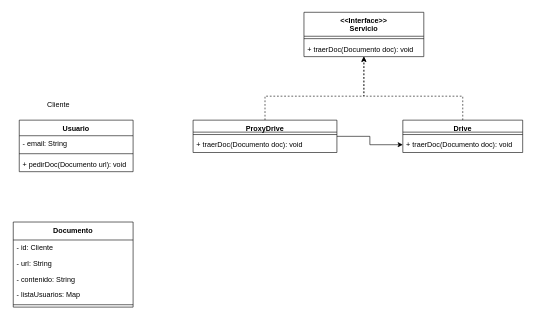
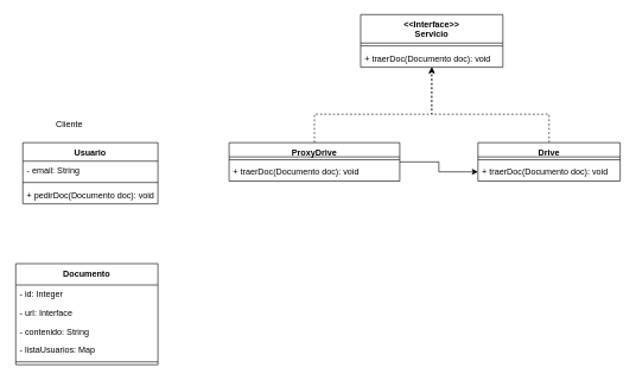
  <mxCell id="0" />
  <mxCell id="1" parent="0" />
  <mxCell id="2" value="&lt;&lt;Interface&gt;&gt;&#10;Servicio&#10;" style="swimlane;fontStyle=1;align=center;verticalAlign=top;childLayout=stackLayout;horizontal=1;startSize=40;horizontalStack=0;resizeParent=1;resizeParentMax=0;resizeLast=0;collapsible=1;marginBottom=0;" vertex="1" parent="1"><mxGeometry x="506" y="20" width="200" height="74" as="geometry" /></mxCell>
  <mxCell id="3" value="" style="line;strokeWidth=1;fillColor=none;align=left;verticalAlign=middle;spacingTop=-1;spacingLeft=3;spacingRight=3;rotatable=0;labelPosition=right;points=[];portConstraint=eastwest;" vertex="1" parent="2"><mxGeometry y="40" width="200" height="8" as="geometry" /></mxCell>
  <mxCell id="4" value="+ traerDoc(Documento doc): void" style="text;strokeColor=none;fillColor=none;align=left;verticalAlign=top;spacingLeft=4;spacingRight=4;overflow=hidden;rotatable=0;points=[[0,0.5],[1,0.5]];portConstraint=eastwest;" vertex="1" parent="2"><mxGeometry y="48" width="200" height="26" as="geometry" /></mxCell>
  <mxCell id="5" value="Documento" style="swimlane;fontStyle=1;align=center;verticalAlign=top;childLayout=stackLayout;horizontal=1;startSize=30;horizontalStack=0;resizeParent=1;resizeParentMax=0;resizeLast=0;collapsible=1;marginBottom=0;" vertex="1" parent="1"><mxGeometry x="20.9" y="370" width="200" height="142" as="geometry" /></mxCell>
- <mxCell id="6" value="- id: Cliente" style="text;strokeColor=none;fillColor=none;align=left;verticalAlign=top;spacingLeft=4;spacingRight=4;overflow=hidden;rotatable=0;points=[[0,0.5],[1,0.5]];portConstraint=eastwest;" vertex="1" parent="5"><mxGeometry y="30" width="200" height="26" as="geometry" /></mxCell>
- <mxCell id="7" value="- url: String" style="text;strokeColor=none;fillColor=none;align=left;verticalAlign=top;spacingLeft=4;spacingRight=4;overflow=hidden;rotatable=0;points=[[0,0.5],[1,0.5]];portConstraint=eastwest;" vertex="1" parent="5"><mxGeometry y="56" width="200" height="26" as="geometry" /></mxCell>
+ <mxCell id="6" value="- id: Integer" style="text;strokeColor=none;fillColor=none;align=left;verticalAlign=top;spacingLeft=4;spacingRight=4;overflow=hidden;rotatable=0;points=[[0,0.5],[1,0.5]];portConstraint=eastwest;" vertex="1" parent="5"><mxGeometry y="30" width="200" height="26" as="geometry" /></mxCell>
+ <mxCell id="7" value="- url: Interface" style="text;strokeColor=none;fillColor=none;align=left;verticalAlign=top;spacingLeft=4;spacingRight=4;overflow=hidden;rotatable=0;points=[[0,0.5],[1,0.5]];portConstraint=eastwest;" vertex="1" parent="5"><mxGeometry y="56" width="200" height="26" as="geometry" /></mxCell>
  <mxCell id="8" value="- contenido: String" style="text;strokeColor=none;fillColor=none;align=left;verticalAlign=top;spacingLeft=4;spacingRight=4;overflow=hidden;rotatable=0;points=[[0,0.5],[1,0.5]];portConstraint=eastwest;" vertex="1" parent="5"><mxGeometry y="82" width="200" height="26" as="geometry" /></mxCell>
  <mxCell id="9" value="- listaUsuarios: Map" style="text;strokeColor=none;fillColor=none;align=left;verticalAlign=top;spacingLeft=4;spacingRight=4;overflow=hidden;rotatable=0;points=[[0,0.5],[1,0.5]];portConstraint=eastwest;" vertex="1" parent="5"><mxGeometry y="108" width="200" height="26" as="geometry" /></mxCell>
  <mxCell id="10" value="" style="line;strokeWidth=1;fillColor=none;align=left;verticalAlign=middle;spacingTop=-1;spacingLeft=3;spacingRight=3;rotatable=0;labelPosition=right;points=[];portConstraint=eastwest;" vertex="1" parent="5"><mxGeometry y="134" width="200" height="8" as="geometry" /></mxCell>
  <mxCell id="11" style="edgeStyle=orthogonalEdgeStyle;rounded=0;orthogonalLoop=1;jettySize=auto;html=1;exitX=0.5;exitY=0;exitDx=0;exitDy=0;dashed=1;" edge="1" parent="1" source="12" target="2"><mxGeometry relative="1" as="geometry"><Array as="points"><mxPoint x="771" y="160" /><mxPoint x="606" y="160" /></Array></mxGeometry></mxCell>
  <mxCell id="12" value="Drive" style="swimlane;fontStyle=1;align=center;verticalAlign=top;childLayout=stackLayout;horizontal=1;startSize=20;horizontalStack=0;resizeParent=1;resizeParentMax=0;resizeLast=0;collapsible=1;marginBottom=0;" vertex="1" parent="1"><mxGeometry x="671" y="200" width="200" height="54" as="geometry" /></mxCell>
  <mxCell id="13" value="" style="line;strokeWidth=1;fillColor=none;align=left;verticalAlign=middle;spacingTop=-1;spacingLeft=3;spacingRight=3;rotatable=0;labelPosition=right;points=[];portConstraint=eastwest;" vertex="1" parent="12"><mxGeometry y="20" width="200" height="8" as="geometry" /></mxCell>
  <mxCell id="14" value="+ traerDoc(Documento doc): void" style="text;strokeColor=none;fillColor=none;align=left;verticalAlign=top;spacingLeft=4;spacingRight=4;overflow=hidden;rotatable=0;points=[[0,0.5],[1,0.5]];portConstraint=eastwest;" vertex="1" parent="12"><mxGeometry y="28" width="200" height="26" as="geometry" /></mxCell>
  <mxCell id="15" style="edgeStyle=orthogonalEdgeStyle;rounded=0;orthogonalLoop=1;jettySize=auto;html=1;exitX=1;exitY=0.5;exitDx=0;exitDy=0;" edge="1" parent="1" source="17" target="14"><mxGeometry relative="1" as="geometry" /></mxCell>
  <mxCell id="16" style="edgeStyle=orthogonalEdgeStyle;rounded=0;orthogonalLoop=1;jettySize=auto;html=1;exitX=0.5;exitY=0;exitDx=0;exitDy=0;dashed=1;" edge="1" parent="1" source="17" target="2"><mxGeometry relative="1" as="geometry"><Array as="points"><mxPoint x="441" y="160" /><mxPoint x="606" y="160" /></Array></mxGeometry></mxCell>
  <mxCell id="17" value="ProxyDrive" style="swimlane;fontStyle=1;align=center;verticalAlign=top;childLayout=stackLayout;horizontal=1;startSize=20;horizontalStack=0;resizeParent=1;resizeParentMax=0;resizeLast=0;collapsible=1;marginBottom=0;" vertex="1" parent="1"><mxGeometry x="321" y="200" width="240" height="54" as="geometry" /></mxCell>
  <mxCell id="18" value="" style="line;strokeWidth=1;fillColor=none;align=left;verticalAlign=middle;spacingTop=-1;spacingLeft=3;spacingRight=3;rotatable=0;labelPosition=right;points=[];portConstraint=eastwest;" vertex="1" parent="17"><mxGeometry y="20" width="240" height="8" as="geometry" /></mxCell>
  <mxCell id="19" value="+ traerDoc(Documento doc): void" style="text;strokeColor=none;fillColor=none;align=left;verticalAlign=top;spacingLeft=4;spacingRight=4;overflow=hidden;rotatable=0;points=[[0,0.5],[1,0.5]];portConstraint=eastwest;" vertex="1" parent="17"><mxGeometry y="28" width="240" height="26" as="geometry" /></mxCell>
  <mxCell id="20" value="Usuario" style="swimlane;fontStyle=1;align=center;verticalAlign=top;childLayout=stackLayout;horizontal=1;startSize=26;horizontalStack=0;resizeParent=1;resizeParentMax=0;resizeLast=0;collapsible=1;marginBottom=0;" vertex="1" parent="1"><mxGeometry x="30.9" y="200" width="190" height="86" as="geometry" /></mxCell>
  <mxCell id="21" value="- email: String" style="text;strokeColor=none;fillColor=none;align=left;verticalAlign=top;spacingLeft=4;spacingRight=4;overflow=hidden;rotatable=0;points=[[0,0.5],[1,0.5]];portConstraint=eastwest;" vertex="1" parent="20"><mxGeometry y="26" width="190" height="26" as="geometry" /></mxCell>
  <mxCell id="22" value="" style="line;strokeWidth=1;fillColor=none;align=left;verticalAlign=middle;spacingTop=-1;spacingLeft=3;spacingRight=3;rotatable=0;labelPosition=right;points=[];portConstraint=eastwest;" vertex="1" parent="20"><mxGeometry y="52" width="190" height="8" as="geometry" /></mxCell>
- <mxCell id="23" value="+ pedirDoc(Documento url): void" style="text;strokeColor=none;fillColor=none;align=left;verticalAlign=top;spacingLeft=4;spacingRight=4;overflow=hidden;rotatable=0;points=[[0,0.5],[1,0.5]];portConstraint=eastwest;" vertex="1" parent="20"><mxGeometry y="60" width="190" height="26" as="geometry" /></mxCell>
+ <mxCell id="23" value="+ pedirDoc(Documento doc): void" style="text;strokeColor=none;fillColor=none;align=left;verticalAlign=top;spacingLeft=4;spacingRight=4;overflow=hidden;rotatable=0;points=[[0,0.5],[1,0.5]];portConstraint=eastwest;" vertex="1" parent="20"><mxGeometry y="60" width="190" height="26" as="geometry" /></mxCell>
  <mxCell id="24" value="Cliente" style="text;html=1;align=center;verticalAlign=middle;resizable=0;points=[];autosize=1;strokeColor=none;fillColor=none;" vertex="1" parent="1"><mxGeometry x="70.9" y="165" width="50" height="20" as="geometry" /></mxCell>
